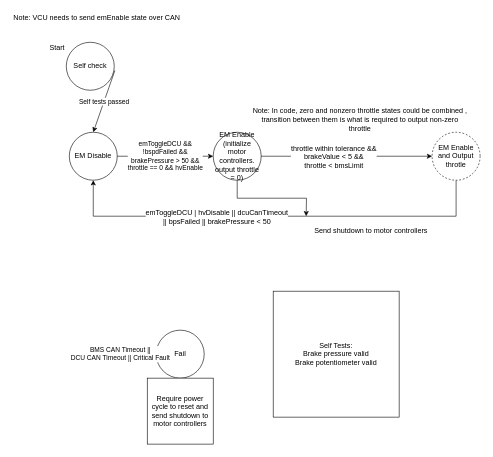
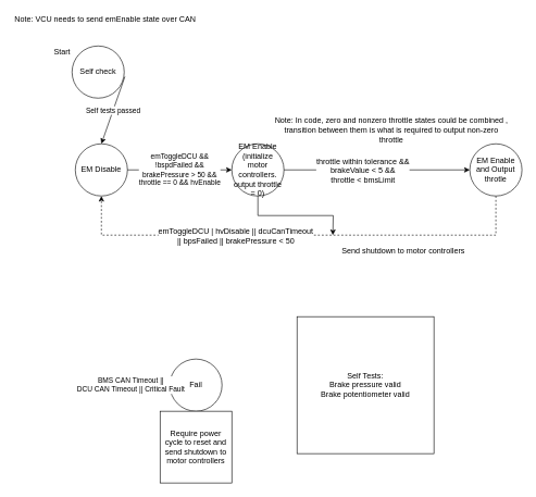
  <mxCell id="0" />
  <mxCell id="1" parent="0" />
  <mxCell id="2" value="EM Disable" style="ellipse;whiteSpace=wrap;html=1;aspect=fixed;" parent="1" vertex="1"><mxGeometry x="115" y="220" width="80" height="80" as="geometry" /></mxCell>
  <mxCell id="3" value="EM Enable (initialize motor controllers. output throttle = 0)" style="ellipse;whiteSpace=wrap;html=1;aspect=fixed;" parent="1" vertex="1"><mxGeometry x="355" y="220" width="80" height="80" as="geometry" /></mxCell>
  <mxCell id="4" value="emToggleDCU &amp;amp;&amp;amp;&lt;div&gt;!bspdFailed &amp;amp;&amp;amp;&lt;/div&gt;&lt;div&gt;brakePressure &amp;gt; 50 &amp;amp;&amp;amp;&lt;/div&gt;&lt;div&gt;throttle == 0 &amp;amp;&amp;amp; hvEnable&lt;/div&gt;" style="edgeStyle=orthogonalEdgeStyle;rounded=0;html=1;jettySize=auto;orthogonalLoop=1;" parent="1" source="2" target="3" edge="1"><mxGeometry relative="1" as="geometry" /></mxCell>
- <mxCell id="5" style="edgeStyle=orthogonalEdgeStyle;rounded=0;html=1;jettySize=auto;orthogonalLoop=1;entryX=0.5;entryY=1;exitX=0.5;exitY=1;" parent="1" source="7" target="2" edge="1"><mxGeometry relative="1" as="geometry"><mxPoint x="155" y="370" as="targetPoint" /><Array as="points"><mxPoint x="760" y="360" /><mxPoint x="155" y="360" /></Array><mxPoint x="395" y="350" as="sourcePoint" /></mxGeometry></mxCell>
+ <mxCell id="5" style="edgeStyle=orthogonalEdgeStyle;rounded=0;html=1;jettySize=auto;orthogonalLoop=1;entryX=0.5;entryY=1;exitX=0.5;exitY=1;dashed=1;" parent="1" source="7" target="2" edge="1"><mxGeometry relative="1" as="geometry"><mxPoint x="155" y="370" as="targetPoint" /><Array as="points"><mxPoint x="760" y="360" /><mxPoint x="155" y="360" /></Array><mxPoint x="395" y="350" as="sourcePoint" /></mxGeometry></mxCell>
  <mxCell id="6" value="emToggleDCU | hvDisable || dcuCanTimeout&lt;div&gt;|| bpsFailed || brakePressure &amp;lt; 50&lt;/div&gt;" style="text;html=1;resizable=0;points=[];align=center;verticalAlign=middle;labelBackgroundColor=#ffffff;" parent="5" vertex="1" connectable="0"><mxGeometry x="-0.1" y="-1" relative="1" as="geometry"><mxPoint x="-134" y="1" as="offset" /></mxGeometry></mxCell>
- <mxCell id="7" value="EM Enable and Output throtle" style="ellipse;whiteSpace=wrap;html=1;aspect=fixed;dashed=1;" parent="1" vertex="1"><mxGeometry x="720" y="220" width="80" height="80" as="geometry" /></mxCell>
+ <mxCell id="7" value="EM Enable and Output throtle" style="ellipse;whiteSpace=wrap;html=1;aspect=fixed;" parent="1" vertex="1"><mxGeometry x="720" y="220" width="80" height="80" as="geometry" /></mxCell>
  <mxCell id="8" style="edgeStyle=orthogonalEdgeStyle;rounded=0;html=1;exitX=1;exitY=0.5;entryX=0;entryY=0.5;jettySize=auto;orthogonalLoop=1;" parent="1" source="3" target="7" edge="1"><mxGeometry relative="1" as="geometry" /></mxCell>
  <mxCell id="9" value="throttle within tolerance &amp;amp;&amp;amp;&lt;div&gt;brakeValue &amp;lt; 5 &amp;amp;&amp;amp;&lt;br&gt;&lt;/div&gt;&lt;div&gt;throttle &amp;lt; bmsLimit&lt;/div&gt;" style="text;html=1;resizable=0;points=[];align=center;verticalAlign=middle;labelBackgroundColor=#ffffff;" parent="8" vertex="1" connectable="0"><mxGeometry x="-0.161" relative="1" as="geometry"><mxPoint as="offset" /></mxGeometry></mxCell>
  <mxCell id="10" value="Note: VCU needs to send emEnable state over CAN" style="text;html=1;resizable=0;points=[];autosize=1;align=left;verticalAlign=top;spacingTop=-4;" parent="1" vertex="1"><mxGeometry x="20" y="20" width="290" height="20" as="geometry" /></mxCell>
  <mxCell id="11" value="Start" style="text;html=1;strokeColor=none;fillColor=none;align=center;verticalAlign=middle;whiteSpace=wrap;rounded=0;" parent="1" vertex="1"><mxGeometry x="75" y="70" width="40" height="20" as="geometry" /></mxCell>
  <mxCell id="12" value="Fail" style="ellipse;whiteSpace=wrap;html=1;aspect=fixed;" parent="1" vertex="1"><mxGeometry x="260" y="550" width="80" height="80" as="geometry" /></mxCell>
  <mxCell id="13" value="Require power cycle to reset and send shutdown to motor controllers" style="whiteSpace=wrap;html=1;aspect=fixed;" parent="1" vertex="1"><mxGeometry x="245" y="630" width="110" height="110" as="geometry" /></mxCell>
  <mxCell id="14" value="BMS CAN Timeout || &lt;br&gt;DCU CAN Timeout || Critical Fault" style="endArrow=classic;html=1;entryX=0;entryY=0.5;" parent="1" target="12" edge="1"><mxGeometry width="50" height="50" relative="1" as="geometry"><mxPoint x="140" y="590" as="sourcePoint" /><mxPoint x="260" y="565" as="targetPoint" /></mxGeometry></mxCell>
  <mxCell id="15" style="edgeStyle=orthogonalEdgeStyle;rounded=0;html=1;exitX=0.5;exitY=1;jettySize=auto;orthogonalLoop=1;" parent="1" source="3" edge="1"><mxGeometry relative="1" as="geometry"><mxPoint x="510" y="360" as="targetPoint" /></mxGeometry></mxCell>
  <mxCell id="16" value="Self check" style="ellipse;whiteSpace=wrap;html=1;aspect=fixed;" parent="1" vertex="1"><mxGeometry x="110" y="70" width="80" height="80" as="geometry" /></mxCell>
  <mxCell id="17" value="Self tests passed" style="endArrow=classic;html=1;exitX=1.013;exitY=0.588;exitPerimeter=0;entryX=0.5;entryY=0;" parent="1" source="16" target="2" edge="1"><mxGeometry width="50" height="50" relative="1" as="geometry"><mxPoint x="600" y="550" as="sourcePoint" /><mxPoint x="680.009" y="549.137" as="targetPoint" /></mxGeometry></mxCell>
  <mxCell id="18" value="Self Tests:&lt;br&gt;Brake pressure valid&lt;br&gt;Brake potentiometer valid&lt;br&gt;" style="whiteSpace=wrap;html=1;aspect=fixed;" parent="1" vertex="1"><mxGeometry x="455" y="485" width="210" height="210" as="geometry" /></mxCell>
  <mxCell id="19" value="Send shutdown to motor controllers&amp;nbsp;" style="text;html=1;strokeColor=none;fillColor=none;align=center;verticalAlign=middle;whiteSpace=wrap;rounded=0;" parent="1" vertex="1"><mxGeometry x="520" y="355" width="200" height="60" as="geometry" /></mxCell>
  <mxCell id="20" value="Note: In code, zero and nonzero throttle states could be combined , transition between them is what is required to output non-zero throttle" style="text;html=1;strokeColor=none;fillColor=none;align=center;verticalAlign=middle;whiteSpace=wrap;rounded=0;" parent="1" vertex="1"><mxGeometry x="420" y="189" width="360" height="20" as="geometry" /></mxCell>
